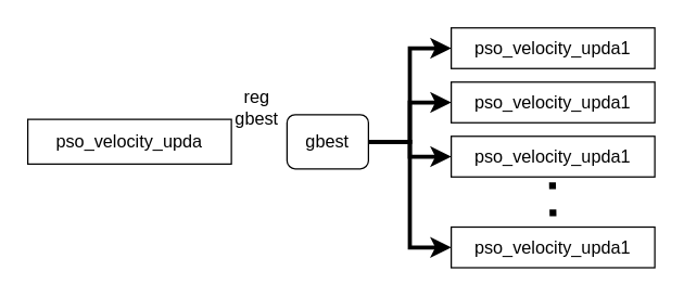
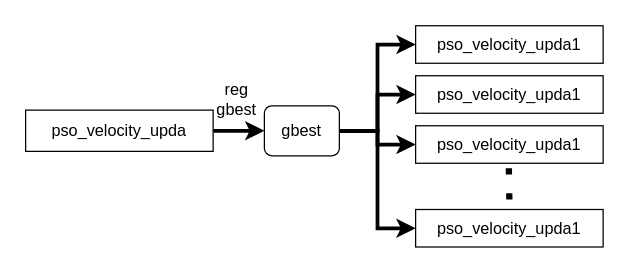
  <mxCell id="0" />
  <mxCell id="1" parent="0" />
+ <mxCell id="2" style="edgeStyle=orthogonalEdgeStyle;rounded=0;orthogonalLoop=1;jettySize=auto;html=1;exitX=1;exitY=0.5;exitDx=0;exitDy=0;entryX=0;entryY=0.5;entryDx=0;entryDy=0;fontSize=13;strokeWidth=3;" edge="1" parent="1" source="3" target="8"><mxGeometry relative="1" as="geometry" /></mxCell>
  <mxCell id="3" value="&lt;font style=&quot;font-size: 13px&quot;&gt;pso_velocity_upda&lt;/font&gt;" style="rounded=0;whiteSpace=wrap;html=1;" vertex="1" parent="1"><mxGeometry x="20" y="87.5" width="150" height="33" as="geometry" /></mxCell>
  <mxCell id="4" style="edgeStyle=orthogonalEdgeStyle;rounded=0;orthogonalLoop=1;jettySize=auto;html=1;exitX=1;exitY=0.5;exitDx=0;exitDy=0;entryX=0;entryY=0.5;entryDx=0;entryDy=0;fontSize=13;strokeWidth=3;" edge="1" parent="1" source="8" target="9"><mxGeometry relative="1" as="geometry" /></mxCell>
  <mxCell id="5" style="edgeStyle=orthogonalEdgeStyle;rounded=0;orthogonalLoop=1;jettySize=auto;html=1;exitX=1;exitY=0.5;exitDx=0;exitDy=0;entryX=0;entryY=0.5;entryDx=0;entryDy=0;fontSize=13;strokeWidth=3;" edge="1" parent="1" source="8" target="12"><mxGeometry relative="1" as="geometry" /></mxCell>
  <mxCell id="6" style="edgeStyle=orthogonalEdgeStyle;rounded=0;orthogonalLoop=1;jettySize=auto;html=1;exitX=1;exitY=0.5;exitDx=0;exitDy=0;fontSize=13;strokeWidth=3;" edge="1" parent="1" source="8" target="13"><mxGeometry relative="1" as="geometry" /></mxCell>
  <mxCell id="7" style="edgeStyle=orthogonalEdgeStyle;rounded=0;orthogonalLoop=1;jettySize=auto;html=1;exitX=1;exitY=0.5;exitDx=0;exitDy=0;entryX=0;entryY=0.5;entryDx=0;entryDy=0;fontSize=13;strokeWidth=3;" edge="1" parent="1" source="8" target="14"><mxGeometry relative="1" as="geometry" /></mxCell>
  <mxCell id="8" value="gbest" style="rounded=1;whiteSpace=wrap;html=1;fontSize=13;" vertex="1" parent="1"><mxGeometry x="211" y="84" width="60" height="40" as="geometry" /></mxCell>
  <mxCell id="9" value="&lt;font style=&quot;font-size: 13px&quot;&gt;pso_velocity_upda1&lt;/font&gt;" style="rounded=0;whiteSpace=wrap;html=1;" vertex="1" parent="1"><mxGeometry x="332" y="20" width="150" height="30" as="geometry" /></mxCell>
  <mxCell id="10" value="" style="endArrow=none;dashed=1;html=1;dashPattern=1 3;strokeWidth=5;rounded=0;fontSize=13;" edge="1" parent="1"><mxGeometry width="50" height="50" relative="1" as="geometry"><mxPoint x="407" y="159" as="sourcePoint" /><mxPoint x="406.5" y="129" as="targetPoint" /></mxGeometry></mxCell>
  <mxCell id="11" value="&amp;nbsp; &amp;nbsp;reg&amp;nbsp; &amp;nbsp;&lt;br&gt;gbest" style="text;html=1;strokeColor=none;fillColor=none;align=center;verticalAlign=middle;whiteSpace=wrap;rounded=0;fontSize=13;" vertex="1" parent="1"><mxGeometry x="134" y="64" width="110" height="30" as="geometry" /></mxCell>
  <mxCell id="12" value="&lt;font style=&quot;font-size: 13px&quot;&gt;pso_velocity_upda1&lt;/font&gt;" style="rounded=0;whiteSpace=wrap;html=1;" vertex="1" parent="1"><mxGeometry x="332" y="60" width="150" height="30" as="geometry" /></mxCell>
  <mxCell id="13" value="&lt;font style=&quot;font-size: 13px&quot;&gt;pso_velocity_upda1&lt;/font&gt;" style="rounded=0;whiteSpace=wrap;html=1;" vertex="1" parent="1"><mxGeometry x="332" y="100" width="150" height="30" as="geometry" /></mxCell>
  <mxCell id="14" value="&lt;font style=&quot;font-size: 13px&quot;&gt;pso_velocity_upda1&lt;/font&gt;" style="rounded=0;whiteSpace=wrap;html=1;" vertex="1" parent="1"><mxGeometry x="332" y="167" width="150" height="30" as="geometry" /></mxCell>
